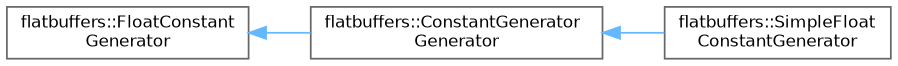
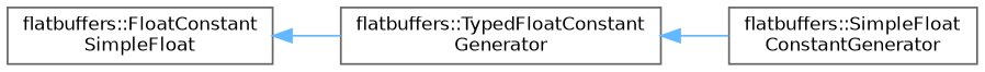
  digraph {
    rankdir=LR
    node [color=grey40 fillcolor=white fontname=Helvetica fontsize=10 shape=box style=filled]
    edge [color=steelblue1 dir=back fontname=Helvetica fontsize=10 labelfontname=Helvetica labelfontsize=10 style=solid]
-   n1 [height=0.2 label="flatbuffers::FloatConstant\lGenerator" width=0.4]
-   n2 [height=0.2 label="flatbuffers::ConstantGenerator\lGenerator" width=0.4]
+   n1 [height=0.2 label="flatbuffers::FloatConstant\lSimpleFloat" width=0.4]
+   n2 [height=0.2 label="flatbuffers::TypedFloatConstant\lGenerator" width=0.4]
    n3 [height=0.2 label="flatbuffers::SimpleFloat\lConstantGenerator" width=0.4]
    n1 -> n2
    n2 -> n3
  }
